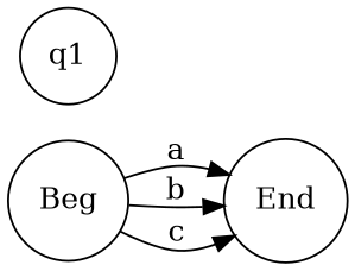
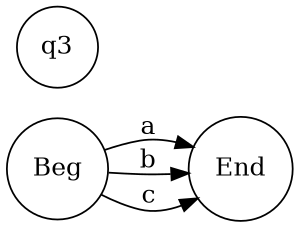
  digraph {
    fontname="DejaVu Serif"
    labelloc=t
    rankdir=LR
    node [fontname="DejaVu Serif" shape=circle]
    edge [arrowhead=normal arrowtail=dot fontname="DejaVu Serif"]
    n1 [label=Beg]
    n2 [label=End]
-   q3 [label=q1]
+   q3
    n1 -> n2 [label=a]
    n1 -> n2 [label=b]
    n1 -> n2 [label=c]
  }
